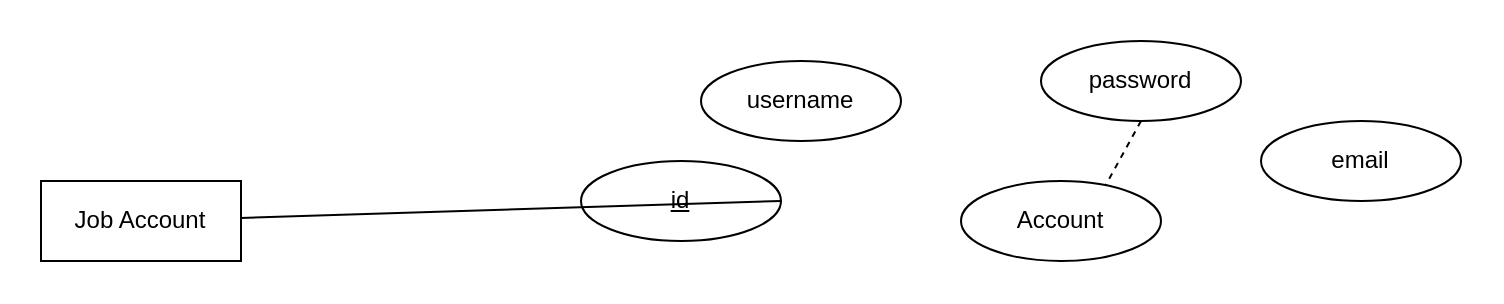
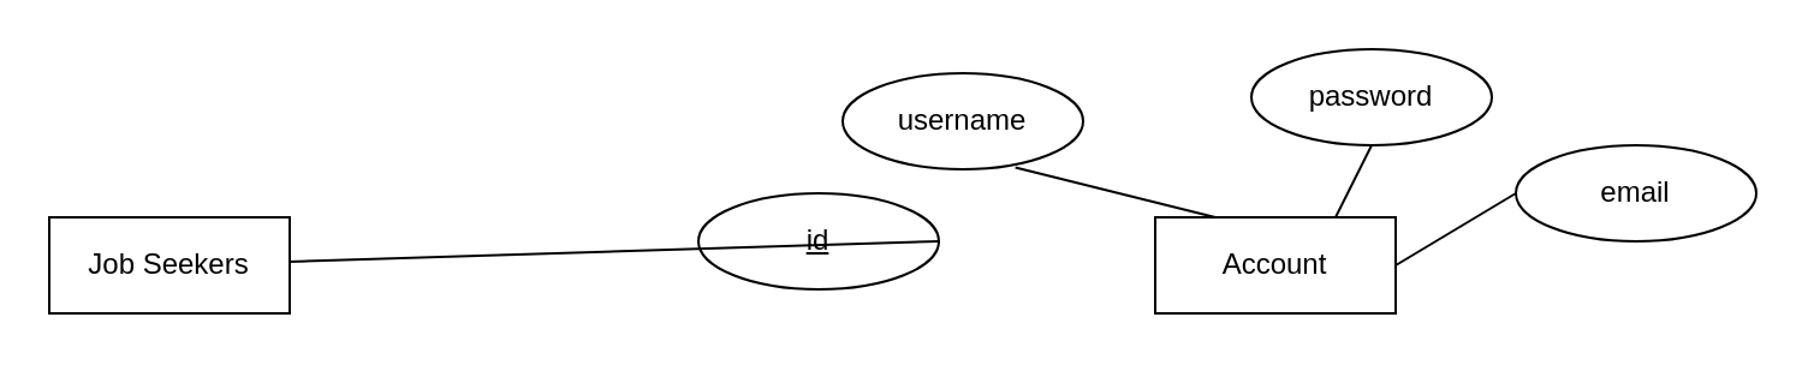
  <mxCell id="0" />
  <mxCell id="1" parent="0" />
- <mxCell id="2" value="Account" style="ellipse;whiteSpace=wrap;html=1;align=center;" vertex="1" parent="1"><mxGeometry x="480" y="90" width="100" height="40" as="geometry" /></mxCell>
+ <mxCell id="2" value="Account" style="whiteSpace=wrap;html=1;align=center;" vertex="1" parent="1"><mxGeometry x="480" y="90" width="100" height="40" as="geometry" /></mxCell>
  <mxCell id="3" value="username" style="ellipse;whiteSpace=wrap;html=1;align=center;" vertex="1" parent="1"><mxGeometry x="350" y="30" width="100" height="40" as="geometry" /></mxCell>
  <mxCell id="4" value="id" style="ellipse;whiteSpace=wrap;html=1;align=center;fontStyle=4;" vertex="1" parent="1"><mxGeometry x="290" y="80" width="100" height="40" as="geometry" /></mxCell>
  <mxCell id="5" value="password" style="ellipse;whiteSpace=wrap;html=1;align=center;" vertex="1" parent="1"><mxGeometry x="520" y="20" width="100" height="40" as="geometry" /></mxCell>
  <mxCell id="6" value="email" style="ellipse;whiteSpace=wrap;html=1;align=center;" vertex="1" parent="1"><mxGeometry x="630" y="60" width="100" height="40" as="geometry" /></mxCell>
- <mxCell id="8" value="" style="endArrow=none;html=1;rounded=0;entryX=0.75;entryY=0;entryDx=0;entryDy=0;exitX=0.5;exitY=1;exitDx=0;exitDy=0;dashed=1;" edge="1" parent="1" source="5" target="2"><mxGeometry relative="1" as="geometry"><mxPoint x="450" y="110" as="sourcePoint" /><mxPoint x="610" y="110" as="targetPoint" /></mxGeometry></mxCell>
+ <mxCell id="7" value="" style="endArrow=none;html=1;rounded=0;entryX=0;entryY=0.5;entryDx=0;entryDy=0;exitX=1;exitY=0.5;exitDx=0;exitDy=0;" edge="1" parent="1" source="2" target="6"><mxGeometry relative="1" as="geometry"><mxPoint x="450" y="110" as="sourcePoint" /><mxPoint x="610" y="110" as="targetPoint" /></mxGeometry></mxCell>
+ <mxCell id="8" value="" style="endArrow=none;html=1;rounded=0;entryX=0.75;entryY=0;entryDx=0;entryDy=0;exitX=0.5;exitY=1;exitDx=0;exitDy=0;" edge="1" parent="1" source="5" target="2"><mxGeometry relative="1" as="geometry"><mxPoint x="450" y="110" as="sourcePoint" /><mxPoint x="610" y="110" as="targetPoint" /></mxGeometry></mxCell>
+ <mxCell id="9" value="" style="endArrow=none;html=1;rounded=0;exitX=0.718;exitY=0.981;exitDx=0;exitDy=0;exitPerimeter=0;entryX=0.25;entryY=0;entryDx=0;entryDy=0;" edge="1" parent="1" source="3" target="2"><mxGeometry relative="1" as="geometry"><mxPoint x="450" y="110" as="sourcePoint" /><mxPoint x="610" y="110" as="targetPoint" /></mxGeometry></mxCell>
  <mxCell id="10" value="" style="endArrow=none;html=1;rounded=0;exitX=1;exitY=0.5;exitDx=0;exitDy=0;" edge="1" parent="1" source="4" target="11"><mxGeometry relative="1" as="geometry"><mxPoint x="450" y="110" as="sourcePoint" /><mxPoint x="610" y="110" as="targetPoint" /></mxGeometry></mxCell>
- <mxCell id="11" value="Job Account" style="whiteSpace=wrap;html=1;align=center;" vertex="1" parent="1"><mxGeometry x="20" y="90" width="100" height="40" as="geometry" /></mxCell>
+ <mxCell id="11" value="Job Seekers" style="whiteSpace=wrap;html=1;align=center;" vertex="1" parent="1"><mxGeometry x="20" y="90" width="100" height="40" as="geometry" /></mxCell>
